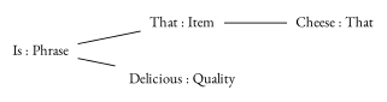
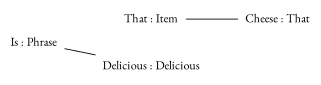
  graph {
    fontname="EB Garamond"
    rankdir=LR
    node [fontname="EB Garamond" shape=plaintext style=solid]
    edge [fontname="EB Garamond" style=solid]
    n1 [label="Is : Phrase"]
    n2 [label="That : Item"]
-   n3 [label="Delicious : Quality"]
+   n3 [label="Delicious : Delicious"]
    n4 [label="Cheese : That"]
-   n1 -- n2
    n1 -- n3
    n2 -- n4
  }
